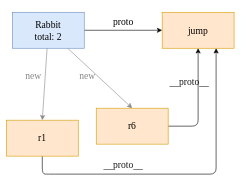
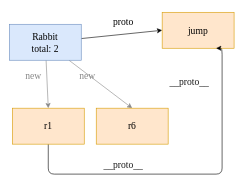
  <mxCell id="0" />
  <mxCell id="1" parent="0" />
  <mxCell id="2" style="edgeStyle=none;html=1;entryX=0;entryY=0.5;entryDx=0;entryDy=0;fontFamily=Roboto Mono;fontSize=16;" edge="1" parent="1" source="5" target="6"><mxGeometry relative="1" as="geometry" /></mxCell>
  <mxCell id="3" style="edgeStyle=none;html=1;entryX=0.5;entryY=0;entryDx=0;entryDy=0;fontFamily=Roboto Mono;fontSize=16;fontColor=#888888;strokeColor=#888888;" edge="1" parent="1" source="5" target="9"><mxGeometry relative="1" as="geometry" /></mxCell>
  <mxCell id="4" style="edgeStyle=none;html=1;entryX=0.5;entryY=0;entryDx=0;entryDy=0;fontFamily=Roboto Mono;fontSize=16;fontColor=#888888;strokeColor=#888888;" edge="1" parent="1" source="5" target="11"><mxGeometry relative="1" as="geometry" /></mxCell>
- <mxCell id="5" value="Rabbit&lt;br&gt;total: 2" style="rounded=0;whiteSpace=wrap;html=1;fillColor=#dae8fc;strokeColor=#6c8ebf;fontFamily=Roboto Mono;fontSize=16;" vertex="1" parent="1"><mxGeometry x="20" y="20" width="120" height="60" as="geometry" /></mxCell>
+ <mxCell id="5" value="Rabbit&lt;br&gt;total: 2" style="rounded=0;whiteSpace=wrap;html=1;fillColor=#dae8fc;strokeColor=#6c8ebf;fontFamily=Roboto Mono;fontSize=16;" vertex="1" parent="1"><mxGeometry x="15" y="40" width="120" height="60" as="geometry" /></mxCell>
  <mxCell id="6" value="jump" style="rounded=0;whiteSpace=wrap;html=1;fillColor=#ffe6cc;strokeColor=#d79b00;fontFamily=Roboto Mono;fontSize=16;" vertex="1" parent="1"><mxGeometry x="270" y="20" width="120" height="60" as="geometry" /></mxCell>
  <mxCell id="7" value="proto" style="text;html=1;align=center;verticalAlign=middle;resizable=0;points=[];autosize=1;strokeColor=none;fillColor=none;fontSize=16;fontFamily=Roboto Mono;" vertex="1" parent="1"><mxGeometry x="150" y="20" width="110" height="30" as="geometry" /></mxCell>
  <mxCell id="8" style="edgeStyle=orthogonalEdgeStyle;html=1;entryX=0.75;entryY=1;entryDx=0;entryDy=0;strokeColor=#000000;fontFamily=Roboto Mono;fontSize=16;fontColor=#888888;exitX=0.5;exitY=1;exitDx=0;exitDy=0;" edge="1" parent="1" source="9" target="6"><mxGeometry relative="1" as="geometry"><Array as="points"><mxPoint x="80" y="290" /><mxPoint x="370" y="290" /></Array></mxGeometry></mxCell>
- <mxCell id="9" value="r1" style="rounded=0;whiteSpace=wrap;html=1;fillColor=#ffe6cc;strokeColor=#d79b00;fontFamily=Roboto Mono;fontSize=16;" vertex="1" parent="1"><mxGeometry x="10" y="200" width="120" height="60" as="geometry" /></mxCell>
- <mxCell id="10" style="edgeStyle=orthogonalEdgeStyle;html=1;entryX=0.5;entryY=1;entryDx=0;entryDy=0;fontFamily=Roboto Mono;fontSize=16;exitX=1;exitY=0.5;exitDx=0;exitDy=0;" edge="1" parent="1" source="11" target="6"><mxGeometry relative="1" as="geometry" /></mxCell>
+ <mxCell id="9" value="r1" style="rounded=0;whiteSpace=wrap;html=1;fillColor=#ffe6cc;strokeColor=#d79b00;fontFamily=Roboto Mono;fontSize=16;" vertex="1" parent="1"><mxGeometry x="20" y="180" width="120" height="60" as="geometry" /></mxCell>
  <mxCell id="11" value="r6" style="rounded=0;whiteSpace=wrap;html=1;fillColor=#ffe6cc;strokeColor=#d79b00;fontFamily=Roboto Mono;fontSize=16;" vertex="1" parent="1"><mxGeometry x="160" y="180" width="120" height="60" as="geometry" /></mxCell>
  <mxCell id="12" value="new" style="text;html=1;align=center;verticalAlign=middle;resizable=0;points=[];autosize=1;strokeColor=none;fillColor=none;fontSize=16;fontFamily=Roboto Mono;fontColor=#888888;" vertex="1" parent="1"><mxGeometry x="30" y="110" width="50" height="30" as="geometry" /></mxCell>
  <mxCell id="13" value="new" style="text;html=1;align=center;verticalAlign=middle;resizable=0;points=[];autosize=1;strokeColor=none;fillColor=none;fontSize=16;fontFamily=Roboto Mono;fontColor=#888888;" vertex="1" parent="1"><mxGeometry x="120" y="110" width="50" height="30" as="geometry" /></mxCell>
  <mxCell id="14" value="__proto__" style="text;html=1;align=center;verticalAlign=middle;resizable=0;points=[];autosize=1;strokeColor=none;fillColor=none;fontSize=16;fontFamily=Roboto Mono;fontColor=#1A1A1A;" vertex="1" parent="1"><mxGeometry x="150" y="260" width="110" height="30" as="geometry" /></mxCell>
  <mxCell id="15" value="__proto__" style="text;html=1;align=center;verticalAlign=middle;resizable=0;points=[];autosize=1;strokeColor=none;fillColor=none;fontSize=16;fontFamily=Roboto Mono;fontColor=#1A1A1A;" vertex="1" parent="1"><mxGeometry x="260" y="120" width="110" height="30" as="geometry" /></mxCell>
